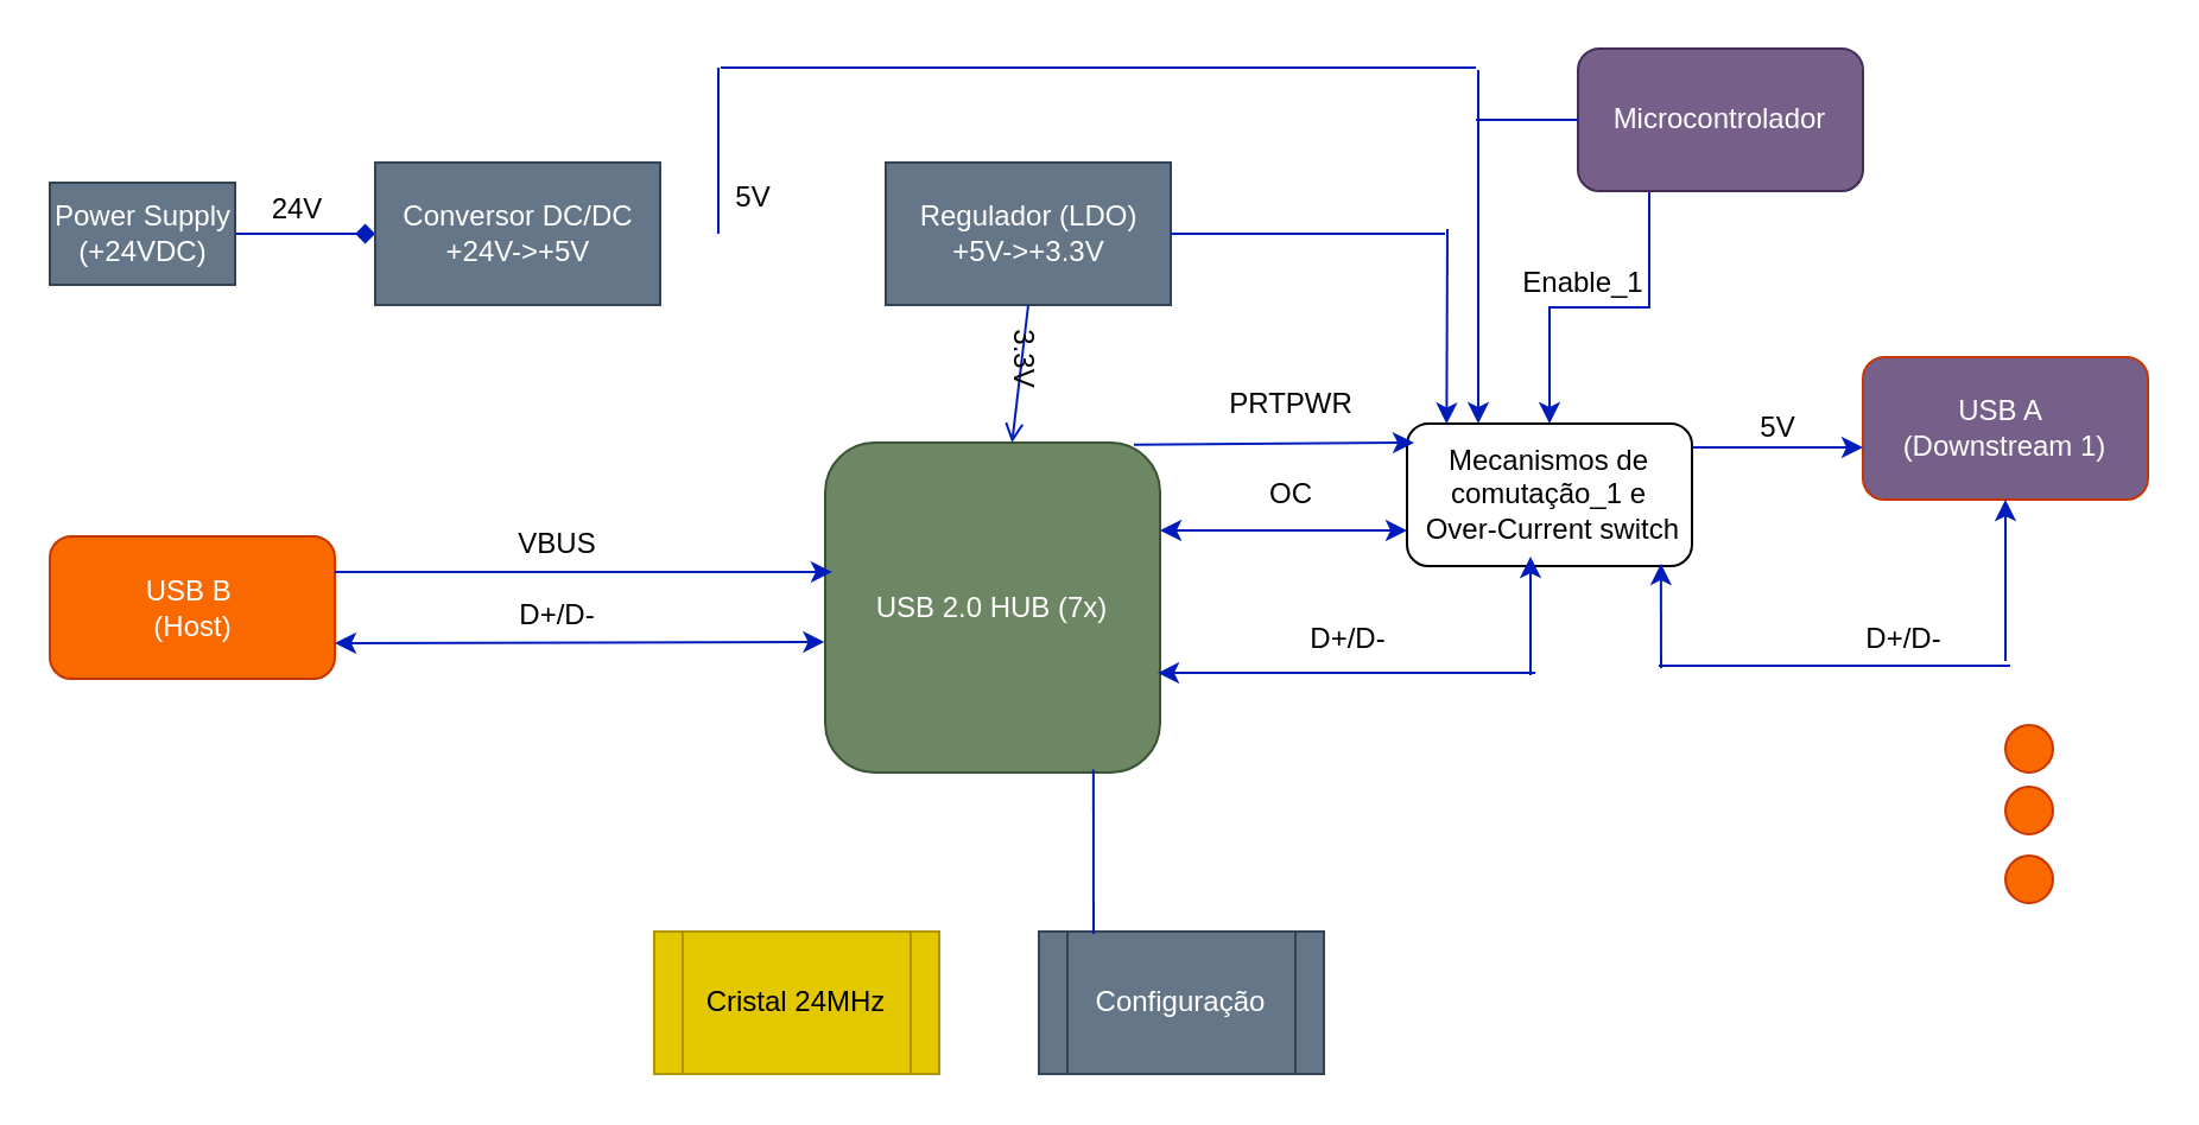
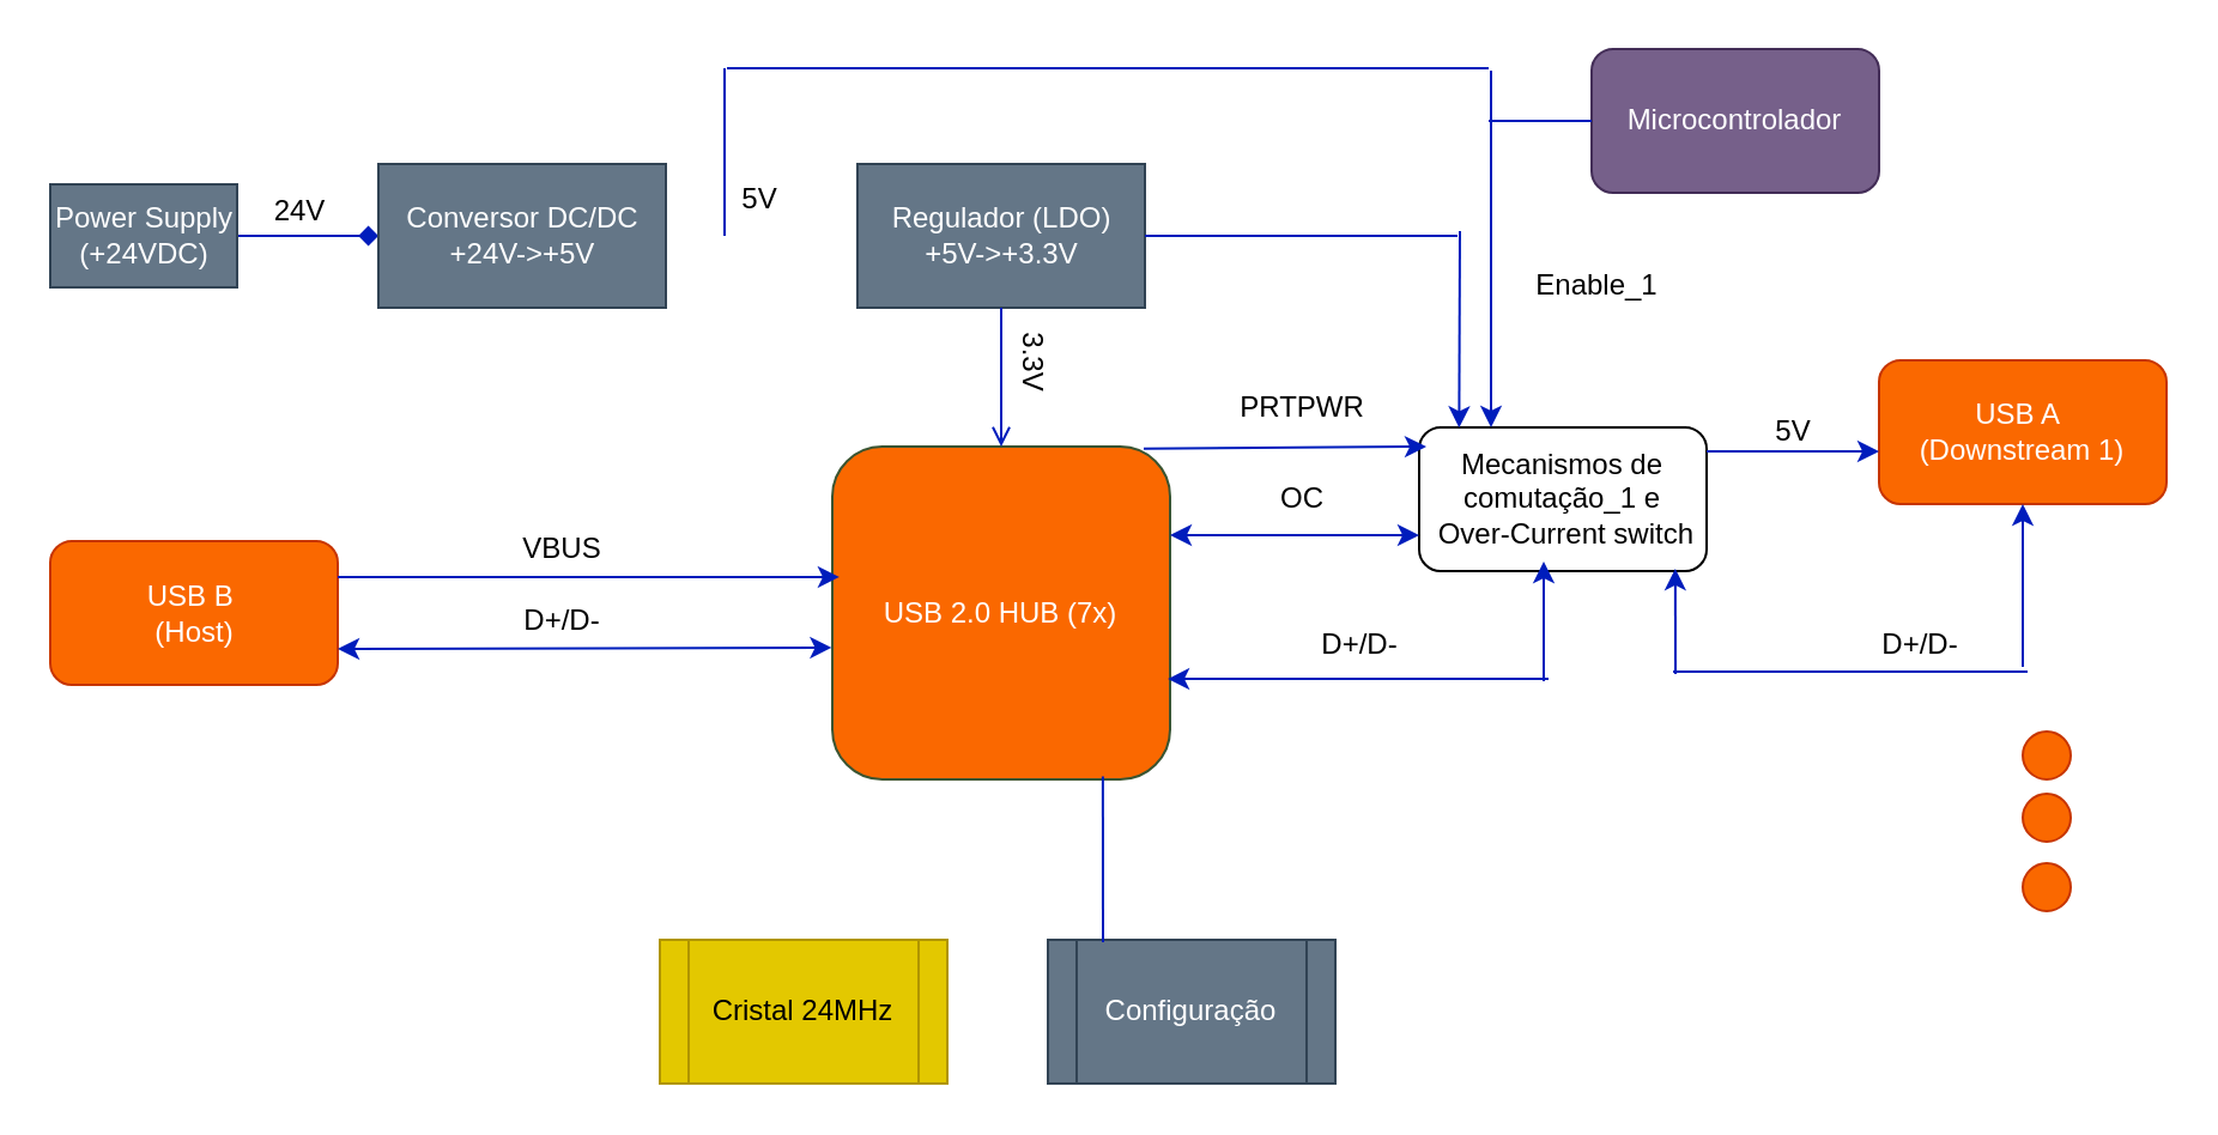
  <mxCell id="0" />
  <mxCell id="1" parent="0" />
- <mxCell id="2" value="USB 2.0 HUB (7x)" style="rounded=1;whiteSpace=wrap;html=1;fillColor=#6d8764;strokeColor=#3A5431;fontColor=#ffffff;" parent="1" vertex="1"><mxGeometry x="347" y="186" width="141" height="139" as="geometry" /></mxCell>
+ <mxCell id="2" value="USB 2.0 HUB (7x)" style="rounded=1;whiteSpace=wrap;html=1;fillColor=#fa6800;strokeColor=#3A5431;fontColor=#ffffff;" parent="1" vertex="1"><mxGeometry x="347" y="186" width="141" height="139" as="geometry" /></mxCell>
  <mxCell id="3" value="" style="edgeStyle=orthogonalEdgeStyle;rounded=0;orthogonalLoop=1;jettySize=auto;html=1;fillColor=#0050ef;strokeColor=#001DBC;endArrow=diamond;" parent="1" source="4" target="5" edge="1"><mxGeometry relative="1" as="geometry" /></mxCell>
  <mxCell id="4" value="Power Supply (+24VDC)" style="rounded=0;whiteSpace=wrap;html=1;fillColor=#647687;fontColor=#ffffff;strokeColor=#314354;" parent="1" vertex="1"><mxGeometry x="20.5" y="76.5" width="78" height="43" as="geometry" /></mxCell>
  <mxCell id="5" value="Conversor DC/DC&lt;br&gt;+24V-&amp;gt;+5V" style="whiteSpace=wrap;html=1;fillColor=#647687;strokeColor=#314354;fontColor=#ffffff;rounded=0;" parent="1" vertex="1"><mxGeometry x="157.5" y="68" width="120" height="60" as="geometry" /></mxCell>
- <mxCell id="6" value="Regulador (LDO) &lt;br&gt;+5V-&amp;gt;+3.3V" style="whiteSpace=wrap;html=1;fillColor=#647687;strokeColor=#314354;fontColor=#ffffff;rounded=0;" parent="1" vertex="1"><mxGeometry x="372.5" y="68" width="120" height="60" as="geometry" /></mxCell>
+ <mxCell id="6" value="Regulador (LDO) &lt;br&gt;+5V-&amp;gt;+3.3V" style="whiteSpace=wrap;html=1;fillColor=#647687;strokeColor=#314354;fontColor=#ffffff;rounded=0;" parent="1" vertex="1"><mxGeometry x="357.5" y="68" width="120" height="60" as="geometry" /></mxCell>
  <mxCell id="7" value="Cristal 24MHz" style="shape=process;whiteSpace=wrap;html=1;backgroundOutline=1;fillColor=#e3c800;fontColor=#000000;strokeColor=#B09500;" parent="1" vertex="1"><mxGeometry x="275" y="392" width="120" height="60" as="geometry" /></mxCell>
  <mxCell id="8" value="" style="endArrow=open;html=1;rounded=0;exitX=0.5;exitY=1;exitDx=0;exitDy=0;fillColor=#0050ef;strokeColor=#001DBC;" parent="1" source="6" target="2" edge="1"><mxGeometry width="50" height="50" relative="1" as="geometry"><mxPoint x="310" y="309" as="sourcePoint" /><mxPoint x="360" y="259" as="targetPoint" /></mxGeometry></mxCell>
  <mxCell id="9" value="&lt;font color=&quot;#ffffff&quot;&gt;USB B&amp;nbsp;&lt;br&gt;(Host)&lt;br&gt;&lt;/font&gt;" style="rounded=1;whiteSpace=wrap;html=1;fillColor=#fa6800;fontColor=#000000;strokeColor=#C73500;" parent="1" vertex="1"><mxGeometry x="20.5" y="225.5" width="120" height="60" as="geometry" /></mxCell>
  <mxCell id="10" value="24V" style="text;html=1;align=center;verticalAlign=middle;whiteSpace=wrap;rounded=0;fillColor=none;labelBackgroundColor=none;fontColor=#000000;" parent="1" vertex="1"><mxGeometry x="95" y="73" width="60" height="30" as="geometry" /></mxCell>
  <mxCell id="11" value="5V" style="text;html=1;align=center;verticalAlign=middle;whiteSpace=wrap;rounded=0;fillColor=none;labelBackgroundColor=none;fontColor=#000000;" parent="1" vertex="1"><mxGeometry x="287" y="68" width="60" height="30" as="geometry" /></mxCell>
  <mxCell id="12" value="3.3V" style="text;html=1;align=center;verticalAlign=middle;whiteSpace=wrap;rounded=0;fillColor=none;labelBackgroundColor=none;fontColor=#000000;rotation=90;" parent="1" vertex="1"><mxGeometry x="401" y="136" width="60" height="30" as="geometry" /></mxCell>
  <mxCell id="13" value="" style="endArrow=classic;html=1;rounded=0;exitX=1;exitY=0.25;exitDx=0;exitDy=0;fillColor=#0050ef;strokeColor=#001DBC;entryX=0.021;entryY=0.392;entryDx=0;entryDy=0;entryPerimeter=0;" parent="1" source="9" target="2" edge="1"><mxGeometry width="50" height="50" relative="1" as="geometry"><mxPoint x="344" y="261" as="sourcePoint" /><mxPoint x="347" y="238" as="targetPoint" /></mxGeometry></mxCell>
  <mxCell id="14" value="" style="endArrow=classic;startArrow=classic;html=1;rounded=0;exitX=1;exitY=0.75;exitDx=0;exitDy=0;entryX=-0.002;entryY=0.604;entryDx=0;entryDy=0;entryPerimeter=0;fillColor=#0050ef;strokeColor=#001DBC;" parent="1" source="9" target="2" edge="1"><mxGeometry width="50" height="50" relative="1" as="geometry"><mxPoint x="344" y="261" as="sourcePoint" /><mxPoint x="394" y="211" as="targetPoint" /></mxGeometry></mxCell>
  <mxCell id="15" value="&lt;font color=&quot;#000000&quot;&gt;VBUS&lt;/font&gt;" style="text;html=1;align=center;verticalAlign=middle;resizable=0;points=[];autosize=1;strokeColor=none;fillColor=none;" parent="1" vertex="1"><mxGeometry x="208" y="216" width="51" height="26" as="geometry" /></mxCell>
  <mxCell id="16" value="&lt;font color=&quot;#000000&quot;&gt;D+/D-&lt;/font&gt;" style="text;html=1;align=center;verticalAlign=middle;resizable=0;points=[];autosize=1;strokeColor=none;fillColor=none;" parent="1" vertex="1"><mxGeometry x="209" y="246" width="50" height="26" as="geometry" /></mxCell>
  <mxCell id="17" value="Mecanismos de comutação_1 e&lt;br&gt;&amp;nbsp;Over-Current switch" style="rounded=1;whiteSpace=wrap;html=1;" parent="1" vertex="1"><mxGeometry x="592" y="178" width="120" height="60" as="geometry" /></mxCell>
  <mxCell id="18" value="" style="endArrow=none;html=1;rounded=0;exitX=0.25;exitY=1;exitDx=0;exitDy=0;fillColor=#0050ef;strokeColor=#001DBC;" parent="1" source="11" edge="1"><mxGeometry width="50" height="50" relative="1" as="geometry"><mxPoint x="408" y="218" as="sourcePoint" /><mxPoint x="302" y="28" as="targetPoint" /></mxGeometry></mxCell>
  <mxCell id="19" value="" style="endArrow=none;html=1;rounded=0;fillColor=#0050ef;strokeColor=#001DBC;" parent="1" edge="1"><mxGeometry width="50" height="50" relative="1" as="geometry"><mxPoint x="303" y="28" as="sourcePoint" /><mxPoint x="621" y="28" as="targetPoint" /></mxGeometry></mxCell>
  <mxCell id="20" value="" style="endArrow=classic;html=1;rounded=0;entryX=0.25;entryY=0;entryDx=0;entryDy=0;fillColor=#0050ef;strokeColor=#001DBC;" parent="1" target="17" edge="1"><mxGeometry width="50" height="50" relative="1" as="geometry"><mxPoint x="622" y="29" as="sourcePoint" /><mxPoint x="458" y="168" as="targetPoint" /></mxGeometry></mxCell>
  <mxCell id="21" value="" style="endArrow=classic;html=1;rounded=0;entryX=0.139;entryY=0.003;entryDx=0;entryDy=0;entryPerimeter=0;fillColor=#0050ef;strokeColor=#001DBC;" parent="1" target="17" edge="1"><mxGeometry width="50" height="50" relative="1" as="geometry"><mxPoint x="609" y="96" as="sourcePoint" /><mxPoint x="458" y="168" as="targetPoint" /></mxGeometry></mxCell>
  <mxCell id="22" value="" style="endArrow=none;html=1;rounded=0;fillColor=#0050ef;strokeColor=#001DBC;exitX=1;exitY=0.5;exitDx=0;exitDy=0;" parent="1" source="6" edge="1"><mxGeometry width="50" height="50" relative="1" as="geometry"><mxPoint x="313" y="38" as="sourcePoint" /><mxPoint x="608" y="98" as="targetPoint" /></mxGeometry></mxCell>
  <mxCell id="23" value="" style="endArrow=classic;html=1;rounded=0;exitX=0.922;exitY=0.006;exitDx=0;exitDy=0;fillColor=#0050ef;strokeColor=#001DBC;exitPerimeter=0;" parent="1" source="2" edge="1"><mxGeometry width="50" height="50" relative="1" as="geometry"><mxPoint x="408" y="218" as="sourcePoint" /><mxPoint x="595" y="186" as="targetPoint" /></mxGeometry></mxCell>
  <mxCell id="24" value="" style="endArrow=classic;startArrow=classic;html=1;rounded=0;entryX=0;entryY=0.75;entryDx=0;entryDy=0;fillColor=#0050ef;strokeColor=#001DBC;" parent="1" target="17" edge="1"><mxGeometry width="50" height="50" relative="1" as="geometry"><mxPoint x="488" y="223" as="sourcePoint" /><mxPoint x="458" y="168" as="targetPoint" /></mxGeometry></mxCell>
  <mxCell id="25" value="" style="endArrow=classic;html=1;rounded=0;fillColor=#0050ef;strokeColor=#001DBC;entryX=0.993;entryY=0.698;entryDx=0;entryDy=0;entryPerimeter=0;" parent="1" target="2" edge="1"><mxGeometry width="50" height="50" relative="1" as="geometry"><mxPoint x="646" y="283" as="sourcePoint" /><mxPoint x="605" y="196" as="targetPoint" /></mxGeometry></mxCell>
  <mxCell id="26" value="" style="endArrow=classic;html=1;rounded=0;fillColor=#0050ef;strokeColor=#001DBC;" parent="1" edge="1"><mxGeometry width="50" height="50" relative="1" as="geometry"><mxPoint x="644" y="284" as="sourcePoint" /><mxPoint x="644" y="234" as="targetPoint" /></mxGeometry></mxCell>
  <mxCell id="27" value="&lt;font color=&quot;#000000&quot;&gt;D+/D-&lt;/font&gt;" style="text;html=1;align=center;verticalAlign=middle;resizable=0;points=[];autosize=1;strokeColor=none;fillColor=none;" parent="1" vertex="1"><mxGeometry x="542" y="256" width="50" height="26" as="geometry" /></mxCell>
  <mxCell id="28" value="&lt;font color=&quot;#000000&quot;&gt;OC&lt;/font&gt;" style="text;html=1;align=center;verticalAlign=middle;resizable=0;points=[];autosize=1;strokeColor=none;fillColor=none;" parent="1" vertex="1"><mxGeometry x="525" y="195" width="36" height="26" as="geometry" /></mxCell>
  <mxCell id="29" value="&lt;font color=&quot;#000000&quot;&gt;PRTPWR&lt;/font&gt;" style="text;html=1;align=center;verticalAlign=middle;resizable=0;points=[];autosize=1;strokeColor=none;fillColor=none;" parent="1" vertex="1"><mxGeometry x="508" y="157" width="70" height="26" as="geometry" /></mxCell>
- <mxCell id="30" style="edgeStyle=orthogonalEdgeStyle;rounded=0;orthogonalLoop=1;jettySize=auto;html=1;exitX=0.25;exitY=1;exitDx=0;exitDy=0;entryX=0.5;entryY=0;entryDx=0;entryDy=0;fillColor=#0050ef;strokeColor=#001DBC;" parent="1" source="31" target="17" edge="1"><mxGeometry relative="1" as="geometry" /></mxCell>
  <mxCell id="31" value="Microcontrolador" style="rounded=1;whiteSpace=wrap;html=1;fillColor=#76608a;fontColor=#ffffff;strokeColor=#432D57;" parent="1" vertex="1"><mxGeometry x="664" y="20" width="120" height="60" as="geometry" /></mxCell>
  <mxCell id="32" value="" style="endArrow=none;html=1;rounded=0;fillColor=#0050ef;strokeColor=#001DBC;entryX=0;entryY=0.5;entryDx=0;entryDy=0;" parent="1" target="31" edge="1"><mxGeometry width="50" height="50" relative="1" as="geometry"><mxPoint x="621" y="50" as="sourcePoint" /><mxPoint x="631" y="38" as="targetPoint" /></mxGeometry></mxCell>
  <mxCell id="33" value="&lt;font color=&quot;#000000&quot;&gt;Enable_1&lt;/font&gt;" style="text;html=1;align=center;verticalAlign=middle;resizable=0;points=[];autosize=1;strokeColor=none;fillColor=none;" parent="1" vertex="1"><mxGeometry x="631" y="106" width="69" height="26" as="geometry" /></mxCell>
- <mxCell id="34" value="&lt;font color=&quot;#ffffff&quot;&gt;USB A&amp;nbsp;&lt;br&gt;(Downstream 1)&lt;br&gt;&lt;/font&gt;" style="rounded=1;whiteSpace=wrap;html=1;fillColor=#76608a;fontColor=#000000;strokeColor=#C73500;" parent="1" vertex="1"><mxGeometry x="784" y="150" width="120" height="60" as="geometry" /></mxCell>
+ <mxCell id="34" value="&lt;font color=&quot;#ffffff&quot;&gt;USB A&amp;nbsp;&lt;br&gt;(Downstream 1)&lt;br&gt;&lt;/font&gt;" style="rounded=1;whiteSpace=wrap;html=1;fillColor=#fa6800;fontColor=#000000;strokeColor=#C73500;" parent="1" vertex="1"><mxGeometry x="784" y="150" width="120" height="60" as="geometry" /></mxCell>
  <mxCell id="35" value="" style="endArrow=classic;html=1;rounded=0;fillColor=#0050ef;strokeColor=#001DBC;entryX=0.5;entryY=1;entryDx=0;entryDy=0;" parent="1" target="34" edge="1"><mxGeometry width="50" height="50" relative="1" as="geometry"><mxPoint x="844" y="278" as="sourcePoint" /><mxPoint x="497" y="293" as="targetPoint" /></mxGeometry></mxCell>
  <mxCell id="36" value="&lt;font color=&quot;#000000&quot;&gt;D+/D-&lt;/font&gt;" style="text;html=1;align=center;verticalAlign=middle;resizable=0;points=[];autosize=1;strokeColor=none;fillColor=none;" parent="1" vertex="1"><mxGeometry x="776" y="256" width="50" height="26" as="geometry" /></mxCell>
  <mxCell id="37" value="" style="endArrow=classic;html=1;rounded=0;fillColor=#0050ef;strokeColor=#001DBC;entryX=0.891;entryY=0.983;entryDx=0;entryDy=0;entryPerimeter=0;" parent="1" target="17" edge="1"><mxGeometry width="50" height="50" relative="1" as="geometry"><mxPoint x="699" y="281" as="sourcePoint" /><mxPoint x="698" y="242" as="targetPoint" /></mxGeometry></mxCell>
  <mxCell id="38" value="" style="endArrow=none;html=1;rounded=0;fillColor=#0050ef;strokeColor=#001DBC;" parent="1" edge="1"><mxGeometry width="50" height="50" relative="1" as="geometry"><mxPoint x="698" y="280" as="sourcePoint" /><mxPoint x="846" y="280" as="targetPoint" /></mxGeometry></mxCell>
  <mxCell id="39" value="" style="endArrow=classic;html=1;rounded=0;fillColor=#0050ef;strokeColor=#001DBC;" parent="1" edge="1"><mxGeometry width="50" height="50" relative="1" as="geometry"><mxPoint x="712" y="188" as="sourcePoint" /><mxPoint x="784" y="188" as="targetPoint" /></mxGeometry></mxCell>
  <mxCell id="40" value="&lt;font color=&quot;#000000&quot;&gt;5V&lt;/font&gt;" style="text;html=1;align=center;verticalAlign=middle;resizable=0;points=[];autosize=1;strokeColor=none;fillColor=none;" parent="1" vertex="1"><mxGeometry x="731" y="167" width="33" height="26" as="geometry" /></mxCell>
  <mxCell id="41" value="Configuração" style="shape=process;whiteSpace=wrap;html=1;backgroundOutline=1;fillColor=#647687;fontColor=#ffffff;strokeColor=#314354;" vertex="1" parent="1"><mxGeometry x="437" y="392" width="120" height="60" as="geometry" /></mxCell>
  <mxCell id="42" value="" style="endArrow=none;html=1;rounded=0;entryX=0.801;entryY=0.991;entryDx=0;entryDy=0;fillColor=#0050ef;strokeColor=#001DBC;entryPerimeter=0;" edge="1" parent="1" target="2"><mxGeometry width="50" height="50" relative="1" as="geometry"><mxPoint x="460" y="393" as="sourcePoint" /><mxPoint x="497" y="325" as="targetPoint" /></mxGeometry></mxCell>
  <mxCell id="43" value="" style="ellipse;whiteSpace=wrap;html=1;aspect=fixed;fillColor=#fa6800;fontColor=#000000;strokeColor=#C73500;" vertex="1" parent="1"><mxGeometry x="844" y="305" width="20" height="20" as="geometry" /></mxCell>
  <mxCell id="44" value="" style="ellipse;whiteSpace=wrap;html=1;aspect=fixed;fillColor=#fa6800;fontColor=#000000;strokeColor=#C73500;" vertex="1" parent="1"><mxGeometry x="844" y="331" width="20" height="20" as="geometry" /></mxCell>
  <mxCell id="45" value="" style="ellipse;whiteSpace=wrap;html=1;aspect=fixed;fillColor=#fa6800;fontColor=#000000;strokeColor=#C73500;" vertex="1" parent="1"><mxGeometry x="844" y="360" width="20" height="20" as="geometry" /></mxCell>
